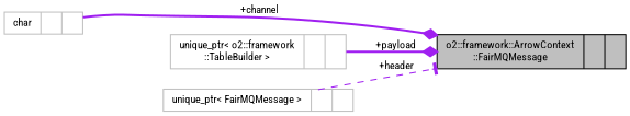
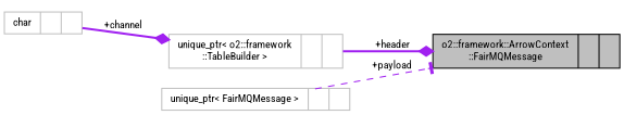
  digraph {
    fontname="Roboto Condensed"
    rankdir=LR
    node [color=grey75 fontname="Roboto Condensed" fontsize=10 shape=record]
    edge [arrowhead=diamond color=purple fontname="Roboto Condensed" fontsize=10 labelfontname=Helvetica labelfontsize=10 style=bold]
    n1 [color=black fillcolor=grey75 fontcolor=black height=0.2 label="{o2::framework::ArrowContext\l::FairMQMessage\n||}" style=filled width=0.4]
    n2 [height=0.2 label="{char\n||}" width=0.4]
    n3 [height=0.2 label="{unique_ptr\< FairMQMessage \>\n||}" width=0.4]
    n4 [height=0.2 label="{unique_ptr\< o2::framework\l::TableBuilder \>\n||}" width=0.4]
-   n2 -> n1 [label=" +channel"]
-   n3 -> n1 [arrowhead=tee label=" +header" style=dashed]
-   n4 -> n1 [label=" +payload"]
+   n2 -> n4 [label=" +channel"]
+   n3 -> n1 [arrowhead=tee label=" +payload" style=dashed]
+   n4 -> n1 [label=" +header"]
  }
